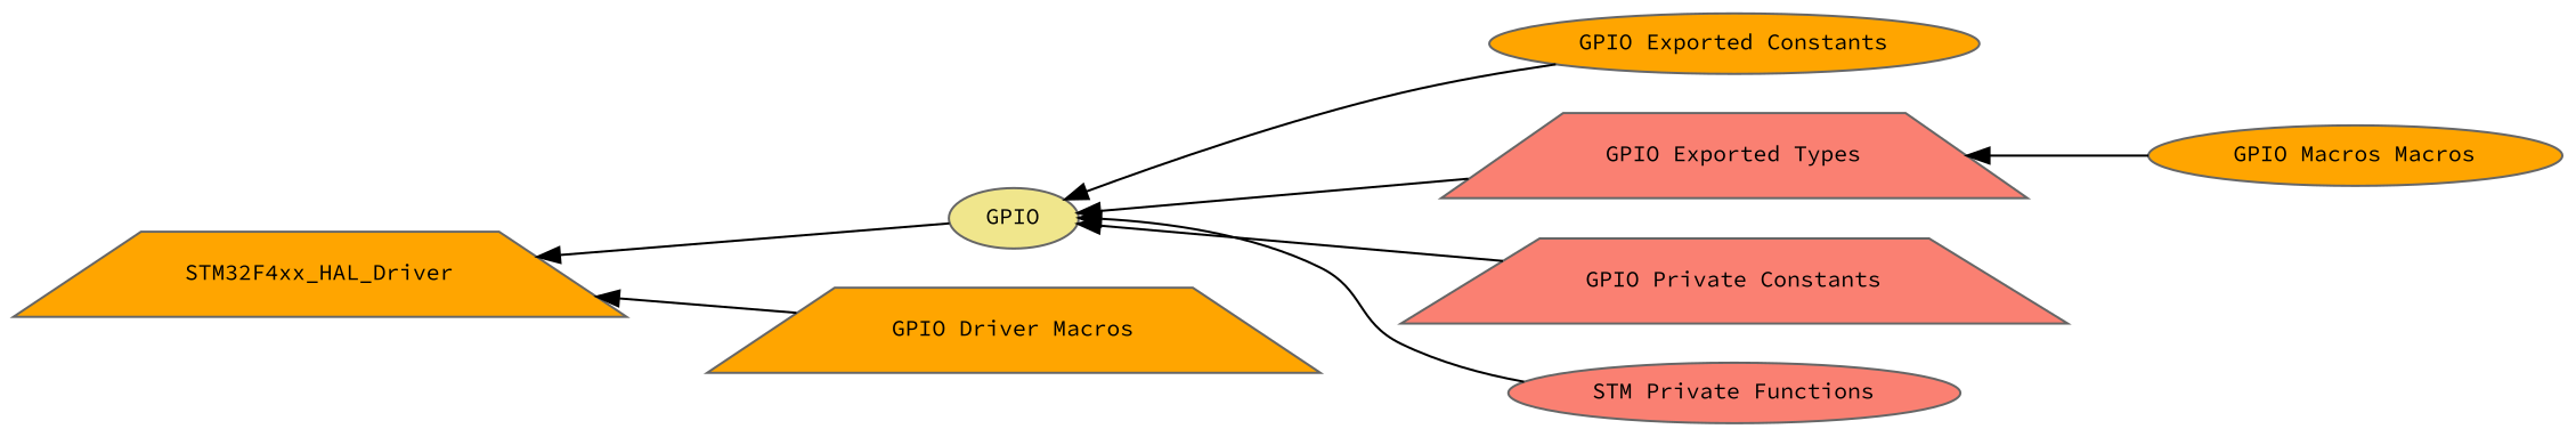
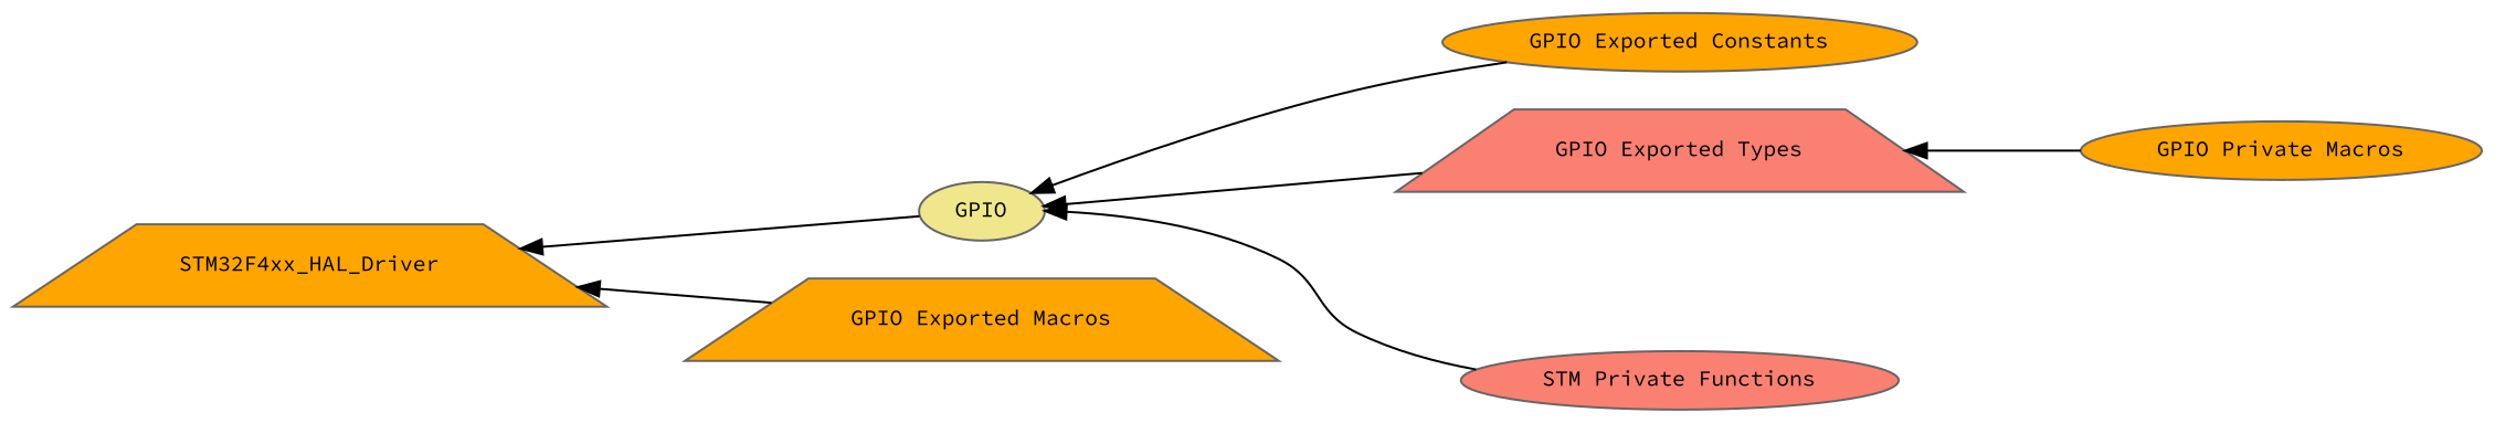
  digraph {
    fontname="Source Code Pro"
    rankdir=LR
    node [color=grey40 fillcolor=orange fontname="Source Code Pro" fontsize=10 shape=ellipse style=filled]
    edge [dir=back fontname="Source Code Pro" fontsize=10 labelfontname=Helvetica labelfontsize=10 shape=plaintext style=solid]
    n1 [color=gray40 fillcolor=khaki fontcolor=black height=0.2 label=GPIO width=0.4]
    n2 [height=0.2 label="GPIO Exported Constants" width=0.4]
    n3 [fillcolor=salmon height=0.2 label="GPIO Exported Types" shape=trapezium width=0.4]
-   n4 [fillcolor=salmon height=0.2 label="GPIO Private Constants" shape=trapezium width=0.4]
    n5 [fillcolor=salmon height=0.2 label="STM Private Functions" width=0.4]
-   n6 [height=0.2 label="GPIO Driver Macros" shape=trapezium width=0.4]
-   n7 [height=0.2 label="GPIO Macros Macros" width=0.4]
+   n6 [height=0.2 label="GPIO Exported Macros" shape=trapezium width=0.4]
+   n7 [height=0.2 label="GPIO Private Macros" width=0.4]
    n8 [height=0.2 label=STM32F4xx_HAL_Driver shape=trapezium width=0.4]
    n1 -> n2
    n1 -> n3
-   n1 -> n4
    n1 -> n5
    n3 -> n7
    n8 -> n1
    n8 -> n6
  }
